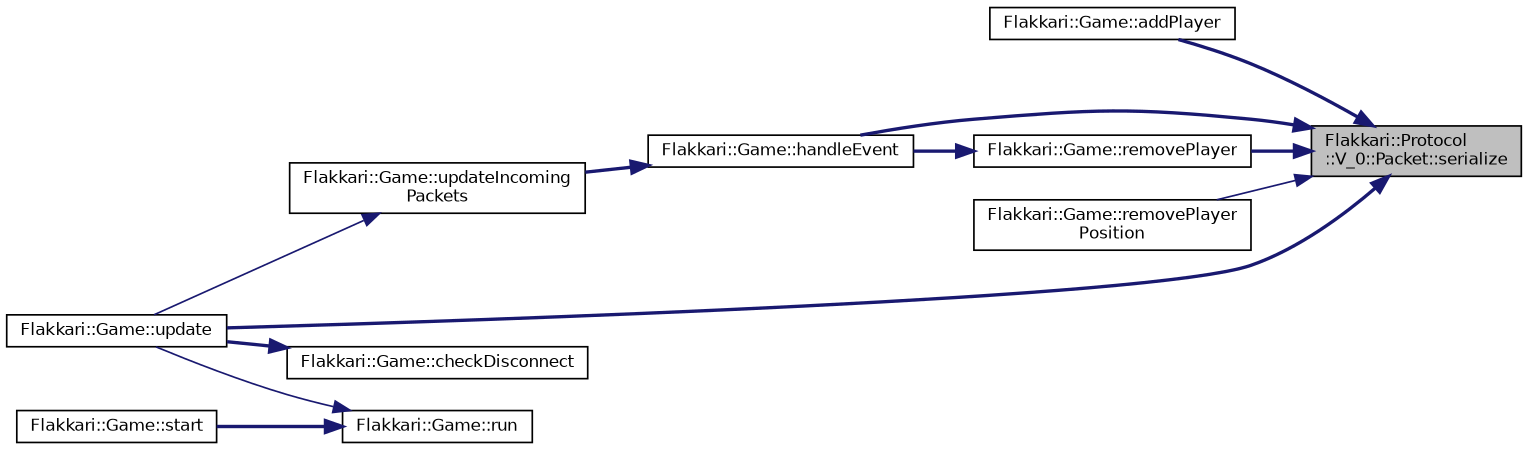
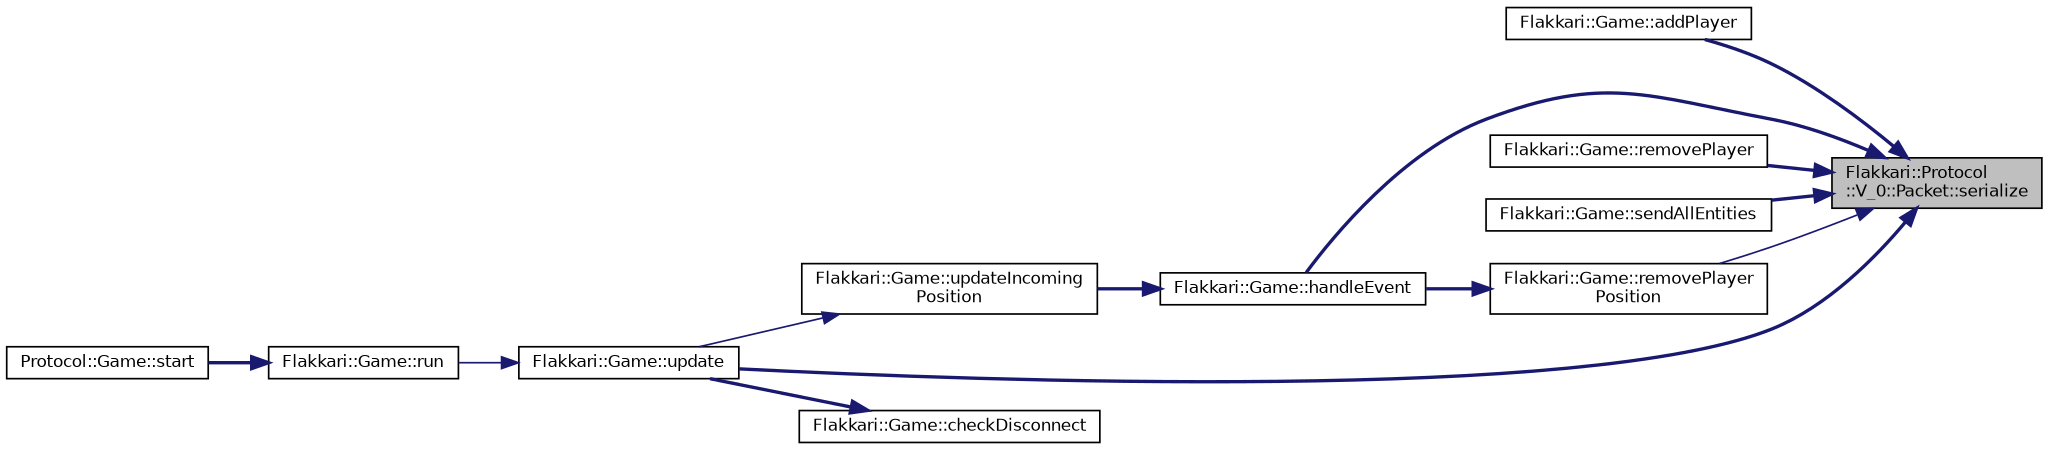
  digraph {
    rankdir=RL
    node [color=black fillcolor=white fontname=Helvetica fontsize=10 shape=record style=filled]
    edge [color=midnightblue dir=back fontname=Helvetica fontsize=10 labelfontname=Helvetica labelfontsize=10 style=bold]
    n1 [fillcolor=grey75 fontcolor=black height=0.2 label="Flakkari::Protocol\l::V_0::Packet::serialize" width=0.4]
    n2 [height=0.2 label="Flakkari::Game::addPlayer" width=0.4]
    n3 [height=0.2 label="Flakkari::Game::handleEvent" width=0.4]
    n4 [height=0.2 label="Flakkari::Game::removePlayer" width=0.4]
+   n5 [height=0.2 label="Flakkari::Game::sendAllEntities" width=0.4]
    n6 [height=0.2 label="Flakkari::Game::removePlayer\lPosition" width=0.4]
    n7 [height=0.2 label="Flakkari::Game::update" width=0.4]
    n8 [height=0.2 label="Flakkari::Game::checkDisconnect" width=0.4]
-   n9 [height=0.2 label="Flakkari::Game::updateIncoming\lPackets" width=0.4]
+   n9 [height=0.2 label="Flakkari::Game::updateIncoming\lPosition" width=0.4]
    n10 [height=0.2 label="Flakkari::Game::run" width=0.4]
-   n11 [height=0.2 label="Flakkari::Game::start" width=0.4]
+   n11 [height=0.2 label="Protocol::Game::start" width=0.4]
    n1 -> n2
    n1 -> n3
    n1 -> n4
+   n1 -> n5
    n1 -> n6 [style=solid]
    n1 -> n7
    n3 -> n9
-   n4 -> n3
-   n10 -> n7 [style=solid]
+   n6 -> n3
+   n7 -> n10 [style=solid]
    n8 -> n7
    n9 -> n7 [style=solid]
    n10 -> n11
  }
